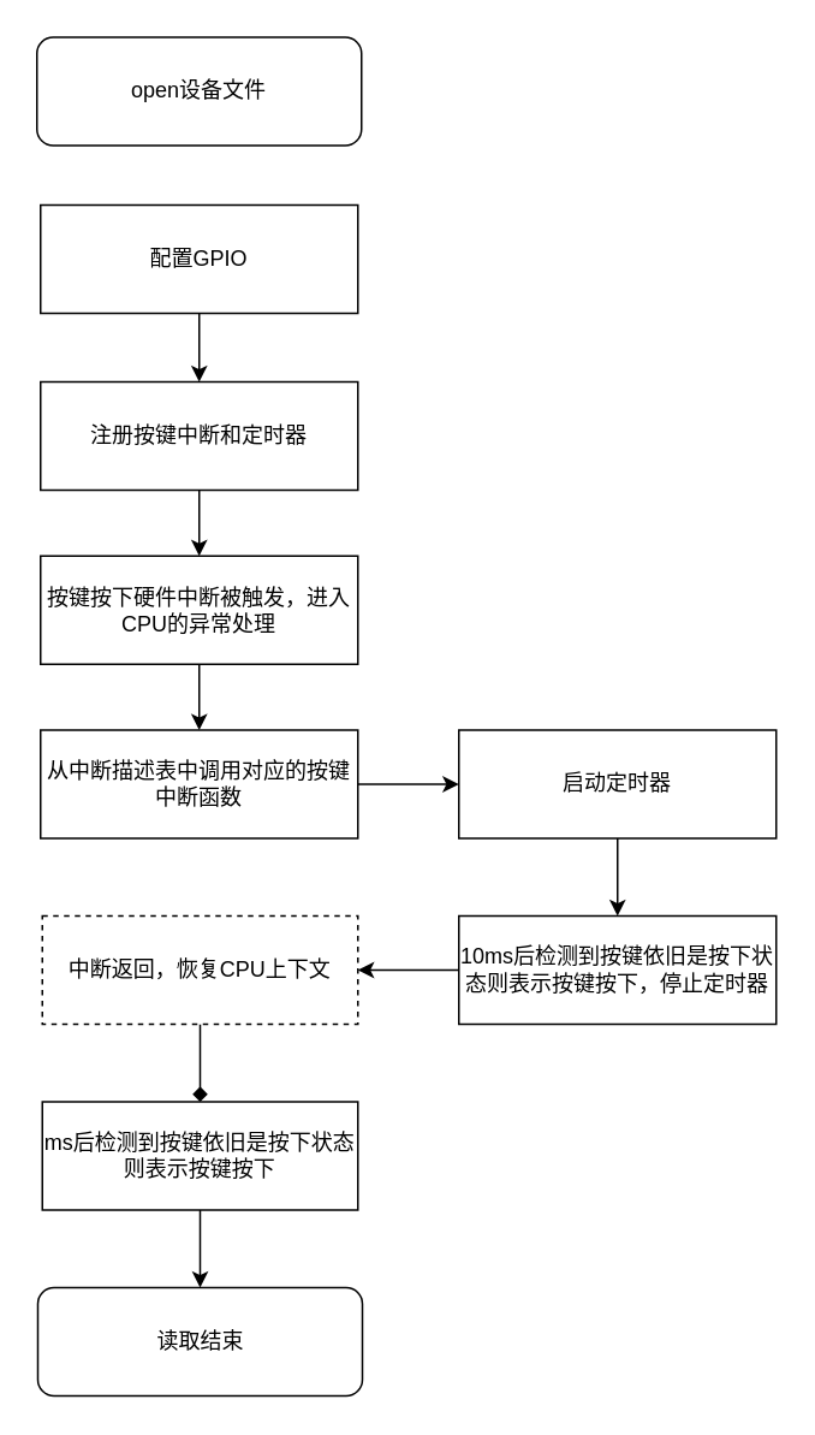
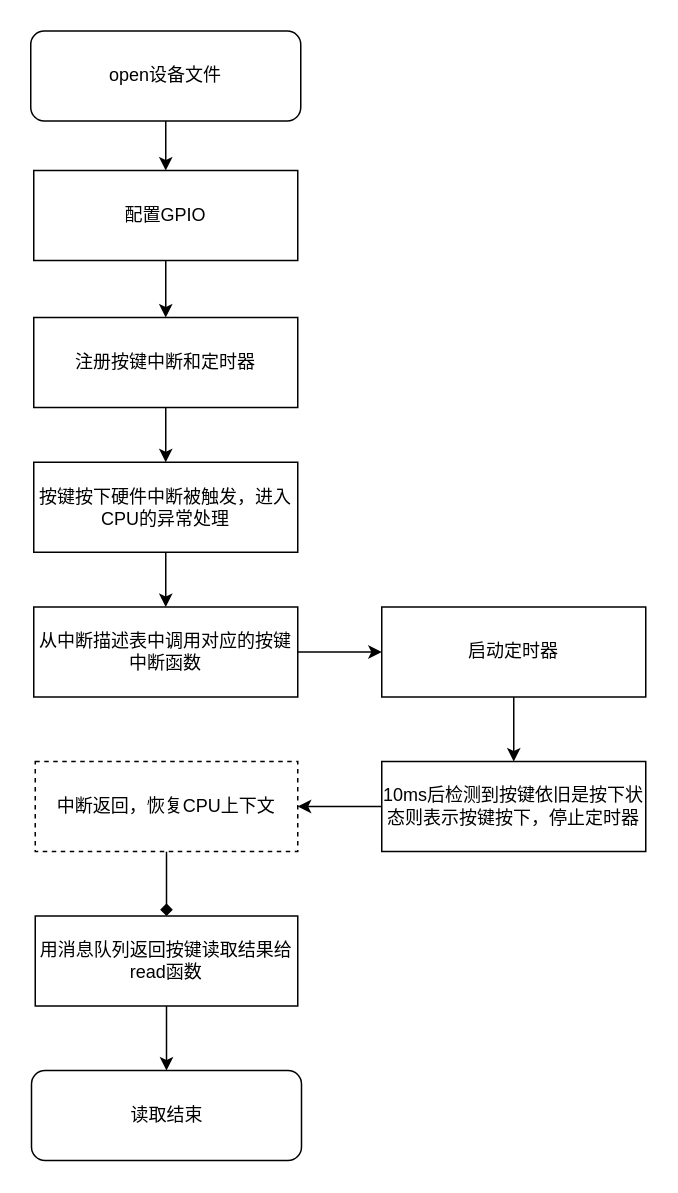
  <mxCell id="0" />
  <mxCell id="1" parent="0" />
+ <mxCell id="2" value="" style="edgeStyle=orthogonalEdgeStyle;rounded=0;orthogonalLoop=1;jettySize=auto;html=1;" parent="1" source="3" target="5" edge="1"><mxGeometry relative="1" as="geometry" /></mxCell>
  <mxCell id="3" value="&lt;font style=&quot;font-size: 12px;&quot;&gt;open设备文件&lt;/font&gt;" style="rounded=1;whiteSpace=wrap;html=1;" parent="1" vertex="1"><mxGeometry x="20" y="20" width="180" height="60" as="geometry" /></mxCell>
  <mxCell id="4" value="" style="edgeStyle=orthogonalEdgeStyle;rounded=0;orthogonalLoop=1;jettySize=auto;html=1;" parent="1" source="5" target="7" edge="1"><mxGeometry relative="1" as="geometry" /></mxCell>
  <mxCell id="5" value="配置GPIO" style="rounded=0;whiteSpace=wrap;html=1;" parent="1" vertex="1"><mxGeometry x="22" y="113" width="176" height="60" as="geometry" /></mxCell>
  <mxCell id="6" value="" style="edgeStyle=orthogonalEdgeStyle;rounded=0;orthogonalLoop=1;jettySize=auto;html=1;" parent="1" source="7" target="9" edge="1"><mxGeometry relative="1" as="geometry" /></mxCell>
  <mxCell id="7" value="注册按键中断和定时器" style="rounded=0;whiteSpace=wrap;html=1;" parent="1" vertex="1"><mxGeometry x="22" y="211" width="176" height="60" as="geometry" /></mxCell>
  <mxCell id="8" value="" style="edgeStyle=orthogonalEdgeStyle;rounded=0;orthogonalLoop=1;jettySize=auto;html=1;" parent="1" source="9" target="11" edge="1"><mxGeometry relative="1" as="geometry" /></mxCell>
  <mxCell id="9" value="按键按下硬件中断被触发，进入CPU的异常处理" style="rounded=0;whiteSpace=wrap;html=1;" parent="1" vertex="1"><mxGeometry x="22" y="307.5" width="176" height="60" as="geometry" /></mxCell>
  <mxCell id="10" value="" style="edgeStyle=orthogonalEdgeStyle;rounded=0;orthogonalLoop=1;jettySize=auto;html=1;" parent="1" source="11" target="13" edge="1"><mxGeometry relative="1" as="geometry" /></mxCell>
  <mxCell id="11" value="从中断描述表中调用对应的按键中断函数" style="rounded=0;whiteSpace=wrap;html=1;" parent="1" vertex="1"><mxGeometry x="22" y="404" width="176" height="60" as="geometry" /></mxCell>
  <mxCell id="12" value="" style="edgeStyle=orthogonalEdgeStyle;rounded=0;orthogonalLoop=1;jettySize=auto;html=1;" parent="1" source="13" target="15" edge="1"><mxGeometry relative="1" as="geometry" /></mxCell>
  <mxCell id="13" value="启动定时器" style="rounded=0;whiteSpace=wrap;html=1;" parent="1" vertex="1"><mxGeometry x="254" y="404" width="176" height="60" as="geometry" /></mxCell>
  <mxCell id="14" value="" style="edgeStyle=orthogonalEdgeStyle;rounded=0;orthogonalLoop=1;jettySize=auto;html=1;" parent="1" source="15" target="17" edge="1"><mxGeometry relative="1" as="geometry" /></mxCell>
  <mxCell id="15" value="10ms后检测到按键依旧是按下状态则表示按键按下，停止定时器" style="rounded=0;whiteSpace=wrap;html=1;" parent="1" vertex="1"><mxGeometry x="254" y="507" width="176" height="60" as="geometry" /></mxCell>
  <mxCell id="16" value="" style="edgeStyle=orthogonalEdgeStyle;rounded=0;orthogonalLoop=1;jettySize=auto;html=1;endArrow=diamond;" edge="1" parent="1" source="17" target="19"><mxGeometry relative="1" as="geometry" /></mxCell>
  <mxCell id="17" value="中断返回，恢复CPU上下文" style="rounded=0;whiteSpace=wrap;html=1;dashed=1;" parent="1" vertex="1"><mxGeometry x="23" y="507" width="175" height="60" as="geometry" /></mxCell>
  <mxCell id="18" value="" style="edgeStyle=orthogonalEdgeStyle;rounded=0;orthogonalLoop=1;jettySize=auto;html=1;" edge="1" parent="1" source="19" target="20"><mxGeometry relative="1" as="geometry" /></mxCell>
- <mxCell id="19" value="ms后检测到按键依旧是按下状态则表示按键按下" style="rounded=0;whiteSpace=wrap;html=1;" vertex="1" parent="1"><mxGeometry x="23" y="610" width="175" height="60" as="geometry" /></mxCell>
+ <mxCell id="19" value="用消息队列返回按键读取结果给read函数" style="rounded=0;whiteSpace=wrap;html=1;" vertex="1" parent="1"><mxGeometry x="23" y="610" width="175" height="60" as="geometry" /></mxCell>
  <mxCell id="20" value="&lt;font style=&quot;font-size: 12px;&quot;&gt;读取结束&lt;/font&gt;" style="rounded=1;whiteSpace=wrap;html=1;" vertex="1" parent="1"><mxGeometry x="20.5" y="713" width="180" height="60" as="geometry" /></mxCell>
